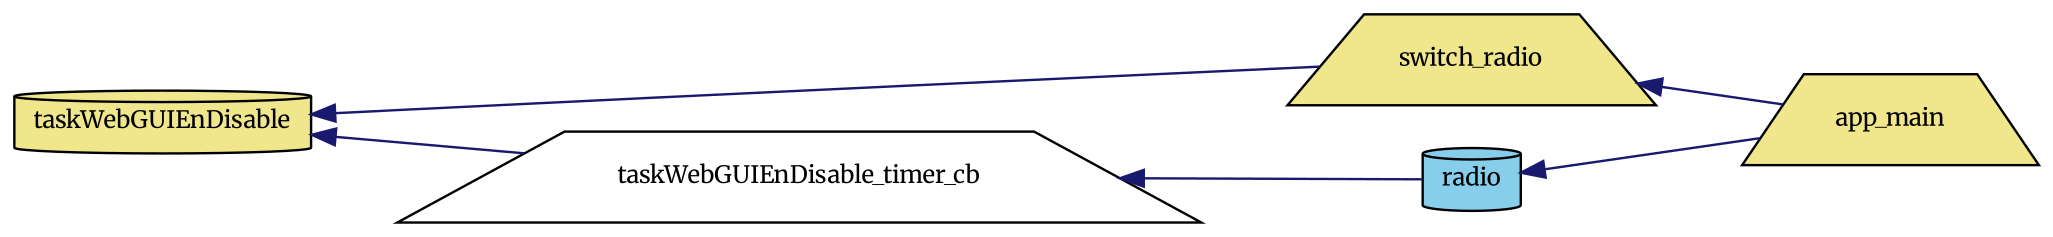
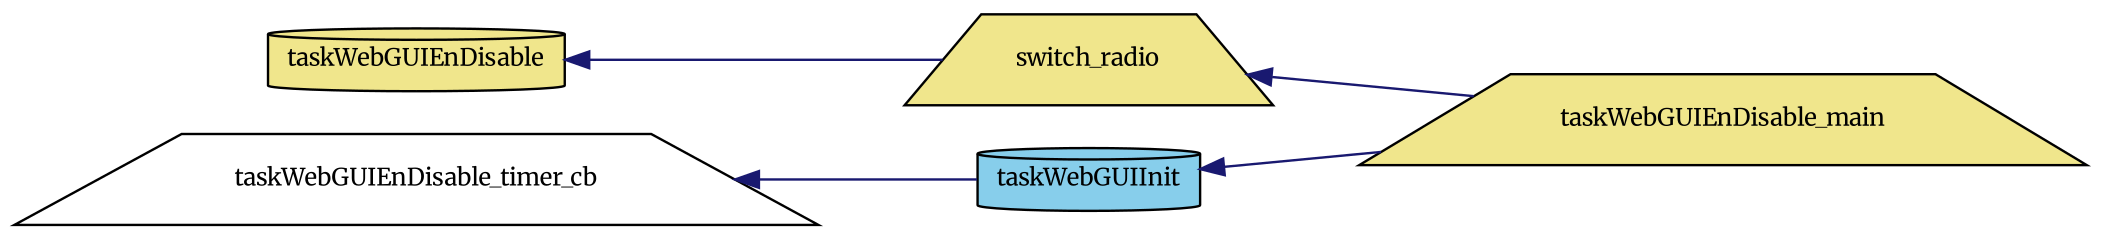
  digraph {
    fontname=Merriweather
    rankdir=LR
    node [color=black fillcolor=khaki fontname=Merriweather fontsize=10 shape=trapezium style=filled]
    edge [color=midnightblue dir=back fontname=Merriweather fontsize=10 labelfontname=Helvetica labelfontsize=10 style=solid]
    n1 [fontcolor=black height=0.2 label=taskWebGUIEnDisable shape=cylinder width=0.4]
    n2 [height=0.2 label=switch_radio width=0.4]
    n3 [fillcolor=white height=0.2 label=taskWebGUIEnDisable_timer_cb width=0.4]
-   n4 [height=0.2 label=app_main width=0.4]
-   n5 [fillcolor=skyblue height=0.2 label=radio shape=cylinder width=0.4]
+   n4 [height=0.2 label=taskWebGUIEnDisable_main width=0.4]
+   n5 [fillcolor=skyblue height=0.2 label=taskWebGUIInit shape=cylinder width=0.4]
    n1 -> n2
-   n1 -> n3
    n2 -> n4
    n3 -> n5
    n5 -> n4
  }
